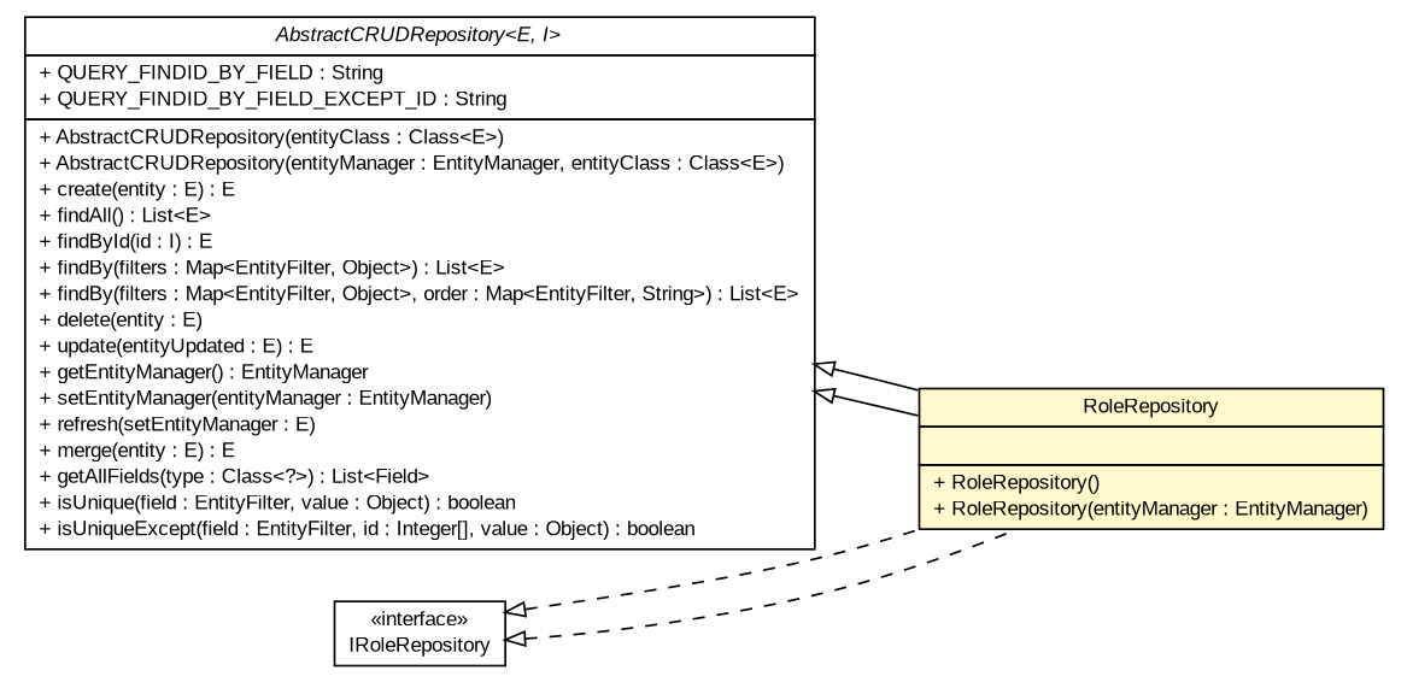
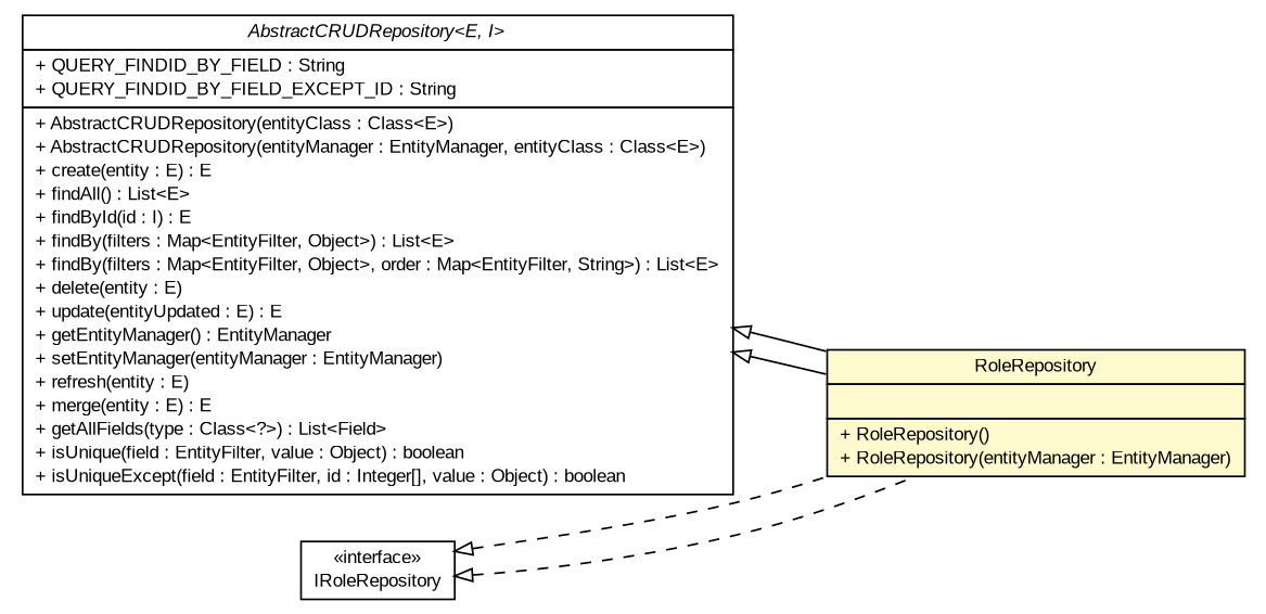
  digraph {
    nodesep=0.25
    ranksep=0.5
    rankdir=LR
    node [fontcolor=black fontname=arial fontsize=10.0 shape=plaintext]
    edge [arrowtail=empty dir=back fontname=arial fontsize=10 headport=p labelfontname=arial labelfontsize=10 tailport=p]
-   n1 [label=<<table title="gov.sandia.cf.dao.AbstractCRUDRepository" border="0" cellborder="1" cellspacing="0" cellpadding="2" port="p" href="../AbstractCRUDRepository.html"> 		<tr><td><table border="0" cellspacing="0" cellpadding="1"> <tr><td align="center" balign="center"><font face="arial italic"> AbstractCRUDRepository&lt;E, I&gt; </font></td></tr> 		</table></td></tr> 		<tr><td><table border="0" cellspacing="0" cellpadding="1"> <tr><td align="left" balign="left"> + QUERY_FINDID_BY_FIELD : String </td></tr> <tr><td align="left" balign="left"> + QUERY_FINDID_BY_FIELD_EXCEPT_ID : String </td></tr> 		</table></td></tr> 		<tr><td><table border="0" cellspacing="0" cellpadding="1"> <tr><td align="left" balign="left"> + AbstractCRUDRepository(entityClass : Class&lt;E&gt;) </td></tr> <tr><td align="left" balign="left"> + AbstractCRUDRepository(entityManager : EntityManager, entityClass : Class&lt;E&gt;) </td></tr> <tr><td align="left" balign="left"> + create(entity : E) : E </td></tr> <tr><td align="left" balign="left"> + findAll() : List&lt;E&gt; </td></tr> <tr><td align="left" balign="left"> + findById(id : I) : E </td></tr> <tr><td align="left" balign="left"> + findBy(filters : Map&lt;EntityFilter, Object&gt;) : List&lt;E&gt; </td></tr> <tr><td align="left" balign="left"> + findBy(filters : Map&lt;EntityFilter, Object&gt;, order : Map&lt;EntityFilter, String&gt;) : List&lt;E&gt; </td></tr> <tr><td align="left" balign="left"> + delete(entity : E) </td></tr> <tr><td align="left" balign="left"> + update(entityUpdated : E) : E </td></tr> <tr><td align="left" balign="left"> + getEntityManager() : EntityManager </td></tr> <tr><td align="left" balign="left"> + setEntityManager(entityManager : EntityManager) </td></tr> <tr><td align="left" balign="left"> + refresh(setEntityManager : E) </td></tr> <tr><td align="left" balign="left"> + merge(entity : E) : E </td></tr> <tr><td align="left" balign="left"> + getAllFields(type : Class&lt;?&gt;) : List&lt;Field&gt; </td></tr> <tr><td align="left" balign="left"> + isUnique(field : EntityFilter, value : Object) : boolean </td></tr> <tr><td align="left" balign="left"> + isUniqueExcept(field : EntityFilter, id : Integer[], value : Object) : boolean </td></tr> 		</table></td></tr> 		</table>>]
+   n1 [label=<<table title="gov.sandia.cf.dao.AbstractCRUDRepository" border="0" cellborder="1" cellspacing="0" cellpadding="2" port="p" href="../AbstractCRUDRepository.html"> 		<tr><td><table border="0" cellspacing="0" cellpadding="1"> <tr><td align="center" balign="center"><font face="arial italic"> AbstractCRUDRepository&lt;E, I&gt; </font></td></tr> 		</table></td></tr> 		<tr><td><table border="0" cellspacing="0" cellpadding="1"> <tr><td align="left" balign="left"> + QUERY_FINDID_BY_FIELD : String </td></tr> <tr><td align="left" balign="left"> + QUERY_FINDID_BY_FIELD_EXCEPT_ID : String </td></tr> 		</table></td></tr> 		<tr><td><table border="0" cellspacing="0" cellpadding="1"> <tr><td align="left" balign="left"> + AbstractCRUDRepository(entityClass : Class&lt;E&gt;) </td></tr> <tr><td align="left" balign="left"> + AbstractCRUDRepository(entityManager : EntityManager, entityClass : Class&lt;E&gt;) </td></tr> <tr><td align="left" balign="left"> + create(entity : E) : E </td></tr> <tr><td align="left" balign="left"> + findAll() : List&lt;E&gt; </td></tr> <tr><td align="left" balign="left"> + findById(id : I) : E </td></tr> <tr><td align="left" balign="left"> + findBy(filters : Map&lt;EntityFilter, Object&gt;) : List&lt;E&gt; </td></tr> <tr><td align="left" balign="left"> + findBy(filters : Map&lt;EntityFilter, Object&gt;, order : Map&lt;EntityFilter, String&gt;) : List&lt;E&gt; </td></tr> <tr><td align="left" balign="left"> + delete(entity : E) </td></tr> <tr><td align="left" balign="left"> + update(entityUpdated : E) : E </td></tr> <tr><td align="left" balign="left"> + getEntityManager() : EntityManager </td></tr> <tr><td align="left" balign="left"> + setEntityManager(entityManager : EntityManager) </td></tr> <tr><td align="left" balign="left"> + refresh(entity : E) </td></tr> <tr><td align="left" balign="left"> + merge(entity : E) : E </td></tr> <tr><td align="left" balign="left"> + getAllFields(type : Class&lt;?&gt;) : List&lt;Field&gt; </td></tr> <tr><td align="left" balign="left"> + isUnique(field : EntityFilter, value : Object) : boolean </td></tr> <tr><td align="left" balign="left"> + isUniqueExcept(field : EntityFilter, id : Integer[], value : Object) : boolean </td></tr> 		</table></td></tr> 		</table>>]
    n2 [label=<<table title="gov.sandia.cf.dao.impl.RoleRepository" border="0" cellborder="1" cellspacing="0" cellpadding="2" port="p" bgcolor="lemonChiffon" href="./RoleRepository.html"> 		<tr><td><table border="0" cellspacing="0" cellpadding="1"> <tr><td align="center" balign="center"> RoleRepository </td></tr> 		</table></td></tr> 		<tr><td><table border="0" cellspacing="0" cellpadding="1"> <tr><td align="left" balign="left">  </td></tr> 		</table></td></tr> 		<tr><td><table border="0" cellspacing="0" cellpadding="1"> <tr><td align="left" balign="left"> + RoleRepository() </td></tr> <tr><td align="left" balign="left"> + RoleRepository(entityManager : EntityManager) </td></tr> 		</table></td></tr> 		</table>>]
    n3 [label=<<table title="gov.sandia.cf.dao.IRoleRepository" border="0" cellborder="1" cellspacing="0" cellpadding="2" port="p" href="../IRoleRepository.html"> 		<tr><td><table border="0" cellspacing="0" cellpadding="1"> <tr><td align="center" balign="center"> &#171;interface&#187; </td></tr> <tr><td align="center" balign="center"> IRoleRepository </td></tr> 		</table></td></tr> 		</table>>]
    n1 -> n2
    n1 -> n2
    n3 -> n2 [style=dashed]
    n3 -> n2 [style=dashed]
  }
